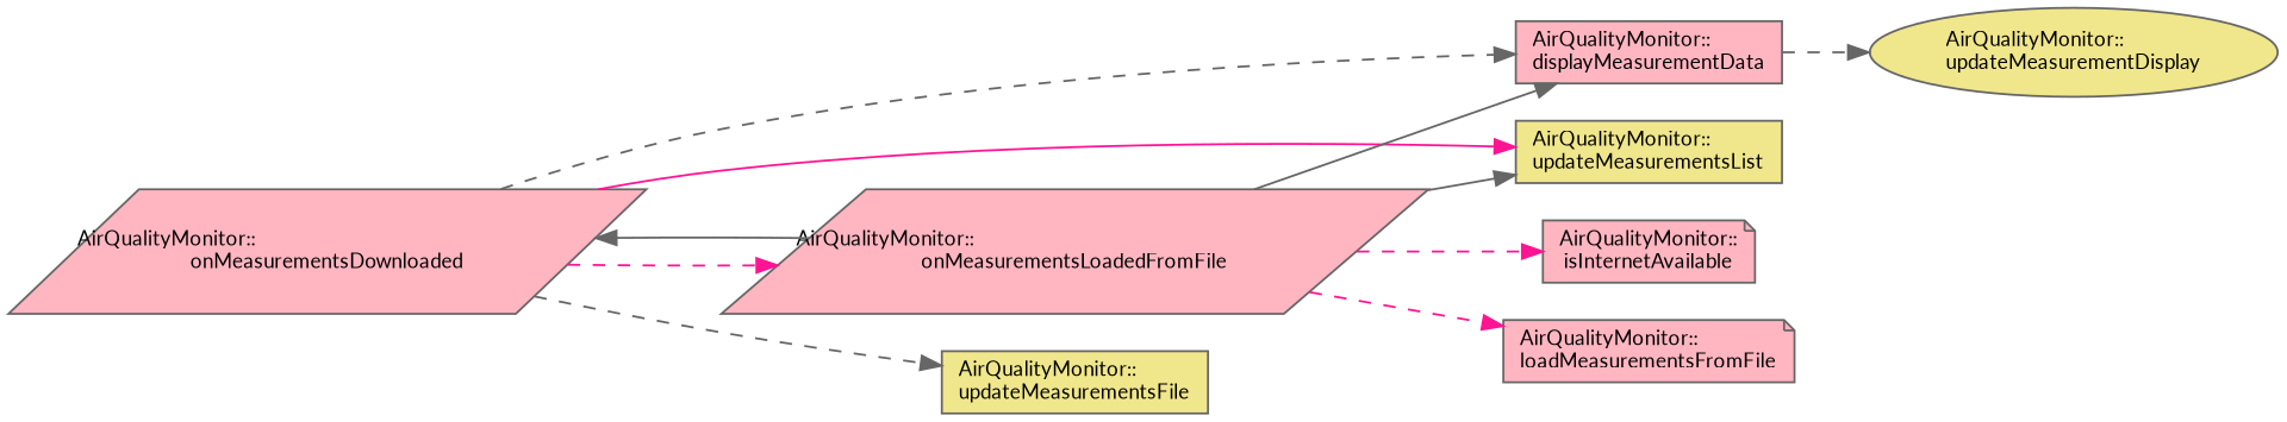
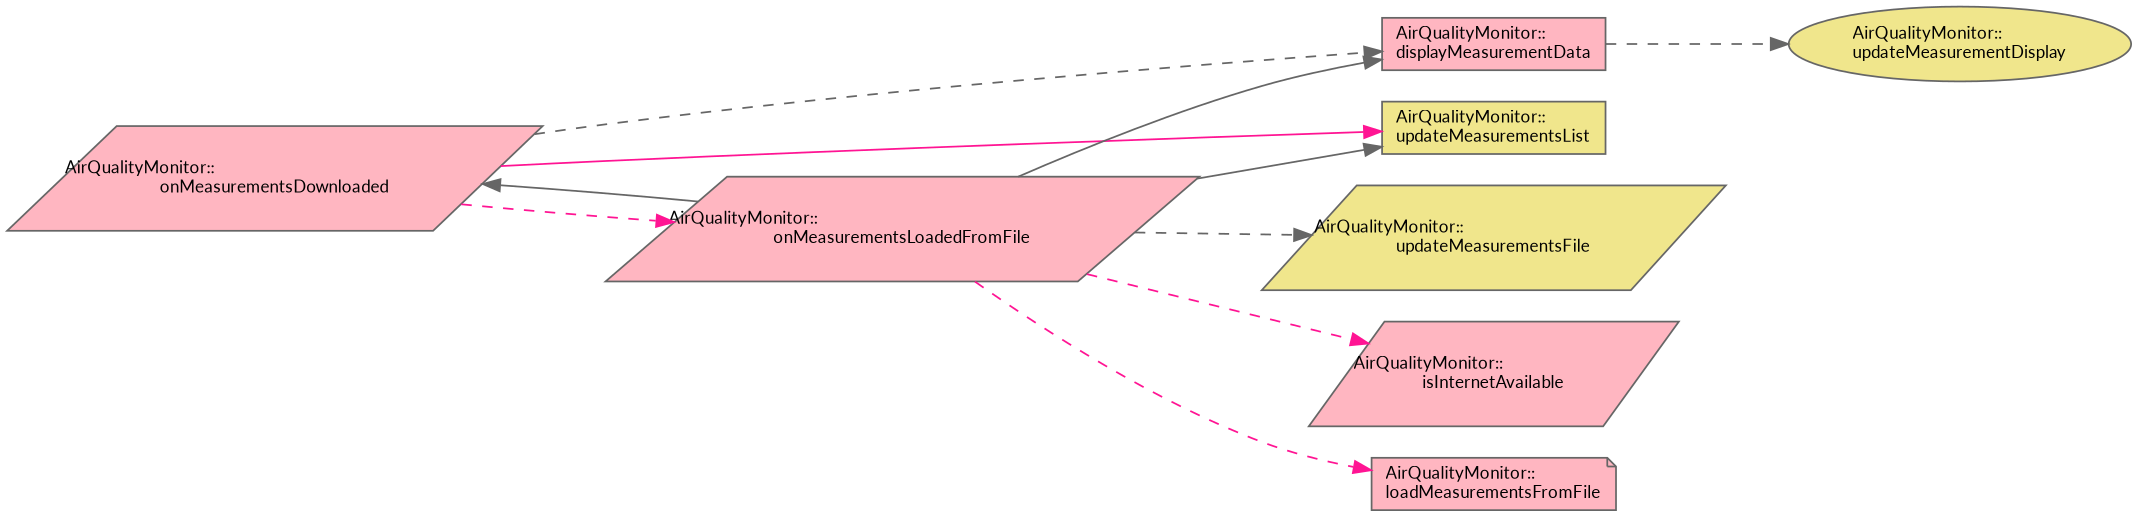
  digraph {
    fontname=Lato
    rankdir=LR
    node [color=grey40 fillcolor=lightpink fontname=Lato fontsize=10 shape=parallelogram style=filled]
    edge [color=gray40 fontname=Lato fontsize=10 labelfontname=Helvetica labelfontsize=10 style=dashed]
    n1 [color=gray40 fontcolor=black height=0.2 label="AirQualityMonitor::\lonMeasurementsDownloaded" width=0.4]
    n2 [height=0.2 label="AirQualityMonitor::\ldisplayMeasurementData" shape=box width=0.4]
    n3 [height=0.2 label="AirQualityMonitor::\lonMeasurementsLoadedFromFile" width=0.4]
    n4 [fillcolor=khaki height=0.2 label="AirQualityMonitor::\lupdateMeasurementsList" shape=box width=0.4]
-   n5 [fillcolor=khaki height=0.2 label="AirQualityMonitor::\lupdateMeasurementsFile" shape=box width=0.4]
+   n5 [fillcolor=khaki height=0.2 label="AirQualityMonitor::\lupdateMeasurementsFile" width=0.4]
    n6 [fillcolor=khaki height=0.2 label="AirQualityMonitor::\lupdateMeasurementDisplay" shape=ellipse width=0.4]
-   n7 [height=0.2 label="AirQualityMonitor::\lisInternetAvailable" shape=note width=0.4]
+   n7 [height=0.2 label="AirQualityMonitor::\lisInternetAvailable" width=0.4]
    n8 [height=0.2 label="AirQualityMonitor::\lloadMeasurementsFromFile" shape=note width=0.4]
    n1 -> n2
    n1 -> n3 [color=deeppink]
    n1 -> n4 [color=deeppink style=solid]
-   n1 -> n5
+   n3 -> n5
    n2 -> n6
    n3 -> n1 [style=solid]
    n3 -> n2 [style=solid]
    n3 -> n4 [style=solid]
    n3 -> n7 [color=deeppink]
    n3 -> n8 [color=deeppink]
  }
